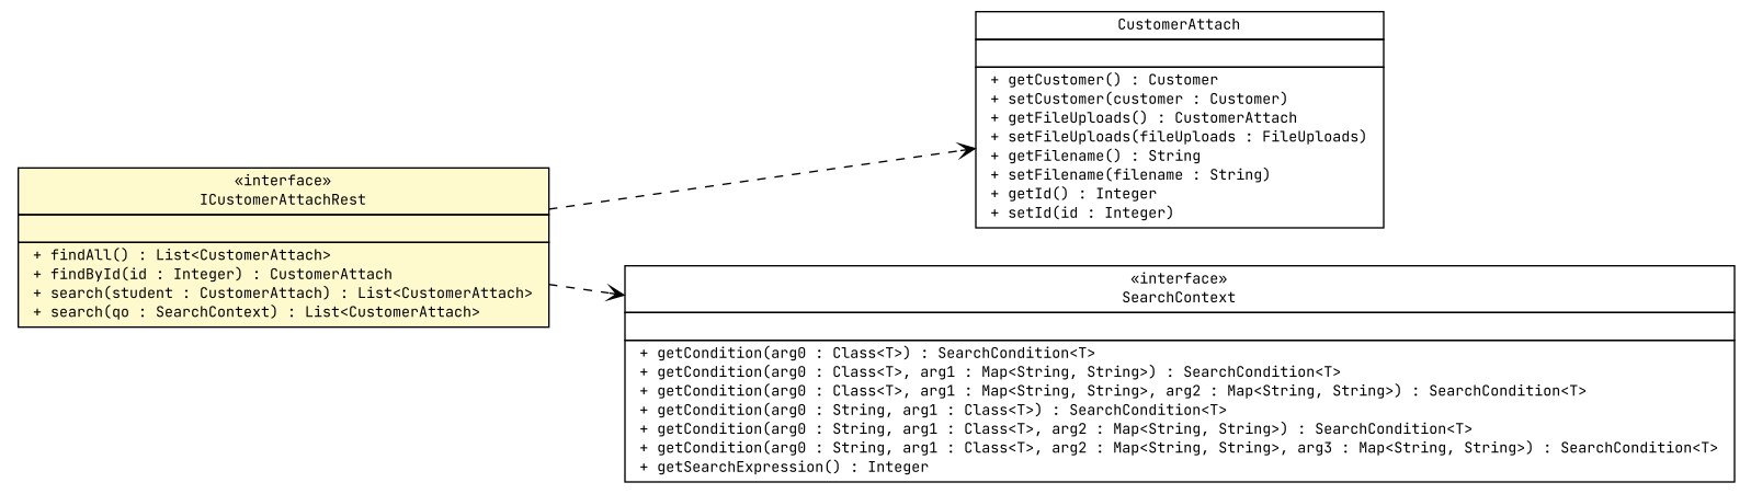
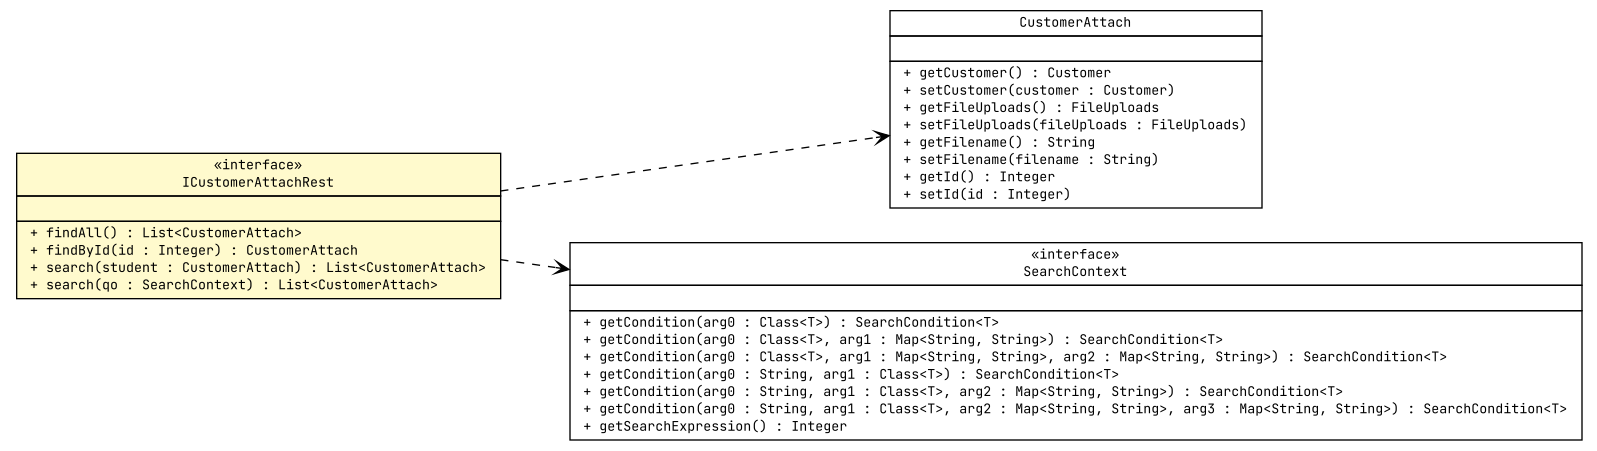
  digraph {
    fontname="JetBrains Mono"
    nodesep=0.25
    rankdir=LR
    ranksep=0.5
    node [fontcolor=black fontname="JetBrains Mono" fontsize=10.0 shape=plaintext]
    edge [arrowhead=open color=black fontcolor=black fontname="JetBrains Mono" fontsize=10.0 headport=p labelfontname=Helvetica labelfontsize=10 style=dashed tailport=p]
    n1 [label=<<table title="com.inn.headstartdemo.rest.ICustomerAttachRest" border="0" cellborder="1" cellspacing="0" cellpadding="2" port="p" bgcolor="lemonChiffon" href="./ICustomerAttachRest.html"> 		<tr><td><table border="0" cellspacing="0" cellpadding="1"> <tr><td align="center" balign="center"> &#171;interface&#187; </td></tr> <tr><td align="center" balign="center"> ICustomerAttachRest </td></tr> 		</table></td></tr> 		<tr><td><table border="0" cellspacing="0" cellpadding="1"> <tr><td align="left" balign="left">  </td></tr> 		</table></td></tr> 		<tr><td><table border="0" cellspacing="0" cellpadding="1"> <tr><td align="left" balign="left"> + findAll() : List&lt;CustomerAttach&gt; </td></tr> <tr><td align="left" balign="left"> + findById(id : Integer) : CustomerAttach </td></tr> <tr><td align="left" balign="left"> + search(student : CustomerAttach) : List&lt;CustomerAttach&gt; </td></tr> <tr><td align="left" balign="left"> + search(qo : SearchContext) : List&lt;CustomerAttach&gt; </td></tr> 		</table></td></tr> 		</table>>]
-   n2 [label=<<table title="com.inn.headstartdemo.model.CustomerAttach" border="0" cellborder="1" cellspacing="0" cellpadding="2" port="p" href="../model/CustomerAttach.html"> 		<tr><td><table border="0" cellspacing="0" cellpadding="1"> <tr><td align="center" balign="center"> CustomerAttach </td></tr> 		</table></td></tr> 		<tr><td><table border="0" cellspacing="0" cellpadding="1"> <tr><td align="left" balign="left">  </td></tr> 		</table></td></tr> 		<tr><td><table border="0" cellspacing="0" cellpadding="1"> <tr><td align="left" balign="left"> + getCustomer() : Customer </td></tr> <tr><td align="left" balign="left"> + setCustomer(customer : Customer) </td></tr> <tr><td align="left" balign="left"> + getFileUploads() : CustomerAttach </td></tr> <tr><td align="left" balign="left"> + setFileUploads(fileUploads : FileUploads) </td></tr> <tr><td align="left" balign="left"> + getFilename() : String </td></tr> <tr><td align="left" balign="left"> + setFilename(filename : String) </td></tr> <tr><td align="left" balign="left"> + getId() : Integer </td></tr> <tr><td align="left" balign="left"> + setId(id : Integer) </td></tr> 		</table></td></tr> 		</table>>]
+   n2 [label=<<table title="com.inn.headstartdemo.model.CustomerAttach" border="0" cellborder="1" cellspacing="0" cellpadding="2" port="p" href="../model/CustomerAttach.html"> 		<tr><td><table border="0" cellspacing="0" cellpadding="1"> <tr><td align="center" balign="center"> CustomerAttach </td></tr> 		</table></td></tr> 		<tr><td><table border="0" cellspacing="0" cellpadding="1"> <tr><td align="left" balign="left">  </td></tr> 		</table></td></tr> 		<tr><td><table border="0" cellspacing="0" cellpadding="1"> <tr><td align="left" balign="left"> + getCustomer() : Customer </td></tr> <tr><td align="left" balign="left"> + setCustomer(customer : Customer) </td></tr> <tr><td align="left" balign="left"> + getFileUploads() : FileUploads </td></tr> <tr><td align="left" balign="left"> + setFileUploads(fileUploads : FileUploads) </td></tr> <tr><td align="left" balign="left"> + getFilename() : String </td></tr> <tr><td align="left" balign="left"> + setFilename(filename : String) </td></tr> <tr><td align="left" balign="left"> + getId() : Integer </td></tr> <tr><td align="left" balign="left"> + setId(id : Integer) </td></tr> 		</table></td></tr> 		</table>>]
    n3 [label=<<table title="org.apache.cxf.jaxrs.ext.search.SearchContext" border="0" cellborder="1" cellspacing="0" cellpadding="2" port="p" href="http://java.sun.com/j2se/1.4.2/docs/api/org/apache/cxf/jaxrs/ext/search/SearchContext.html"> 		<tr><td><table border="0" cellspacing="0" cellpadding="1"> <tr><td align="center" balign="center"> &#171;interface&#187; </td></tr> <tr><td align="center" balign="center"> SearchContext </td></tr> 		</table></td></tr> 		<tr><td><table border="0" cellspacing="0" cellpadding="1"> <tr><td align="left" balign="left">  </td></tr> 		</table></td></tr> 		<tr><td><table border="0" cellspacing="0" cellpadding="1"> <tr><td align="left" balign="left"> + getCondition(arg0 : Class&lt;T&gt;) : SearchCondition&lt;T&gt; </td></tr> <tr><td align="left" balign="left"> + getCondition(arg0 : Class&lt;T&gt;, arg1 : Map&lt;String, String&gt;) : SearchCondition&lt;T&gt; </td></tr> <tr><td align="left" balign="left"> + getCondition(arg0 : Class&lt;T&gt;, arg1 : Map&lt;String, String&gt;, arg2 : Map&lt;String, String&gt;) : SearchCondition&lt;T&gt; </td></tr> <tr><td align="left" balign="left"> + getCondition(arg0 : String, arg1 : Class&lt;T&gt;) : SearchCondition&lt;T&gt; </td></tr> <tr><td align="left" balign="left"> + getCondition(arg0 : String, arg1 : Class&lt;T&gt;, arg2 : Map&lt;String, String&gt;) : SearchCondition&lt;T&gt; </td></tr> <tr><td align="left" balign="left"> + getCondition(arg0 : String, arg1 : Class&lt;T&gt;, arg2 : Map&lt;String, String&gt;, arg3 : Map&lt;String, String&gt;) : SearchCondition&lt;T&gt; </td></tr> <tr><td align="left" balign="left"> + getSearchExpression() : Integer </td></tr> 		</table></td></tr> 		</table>>]
    n1 -> n2
    n1 -> n3
  }
